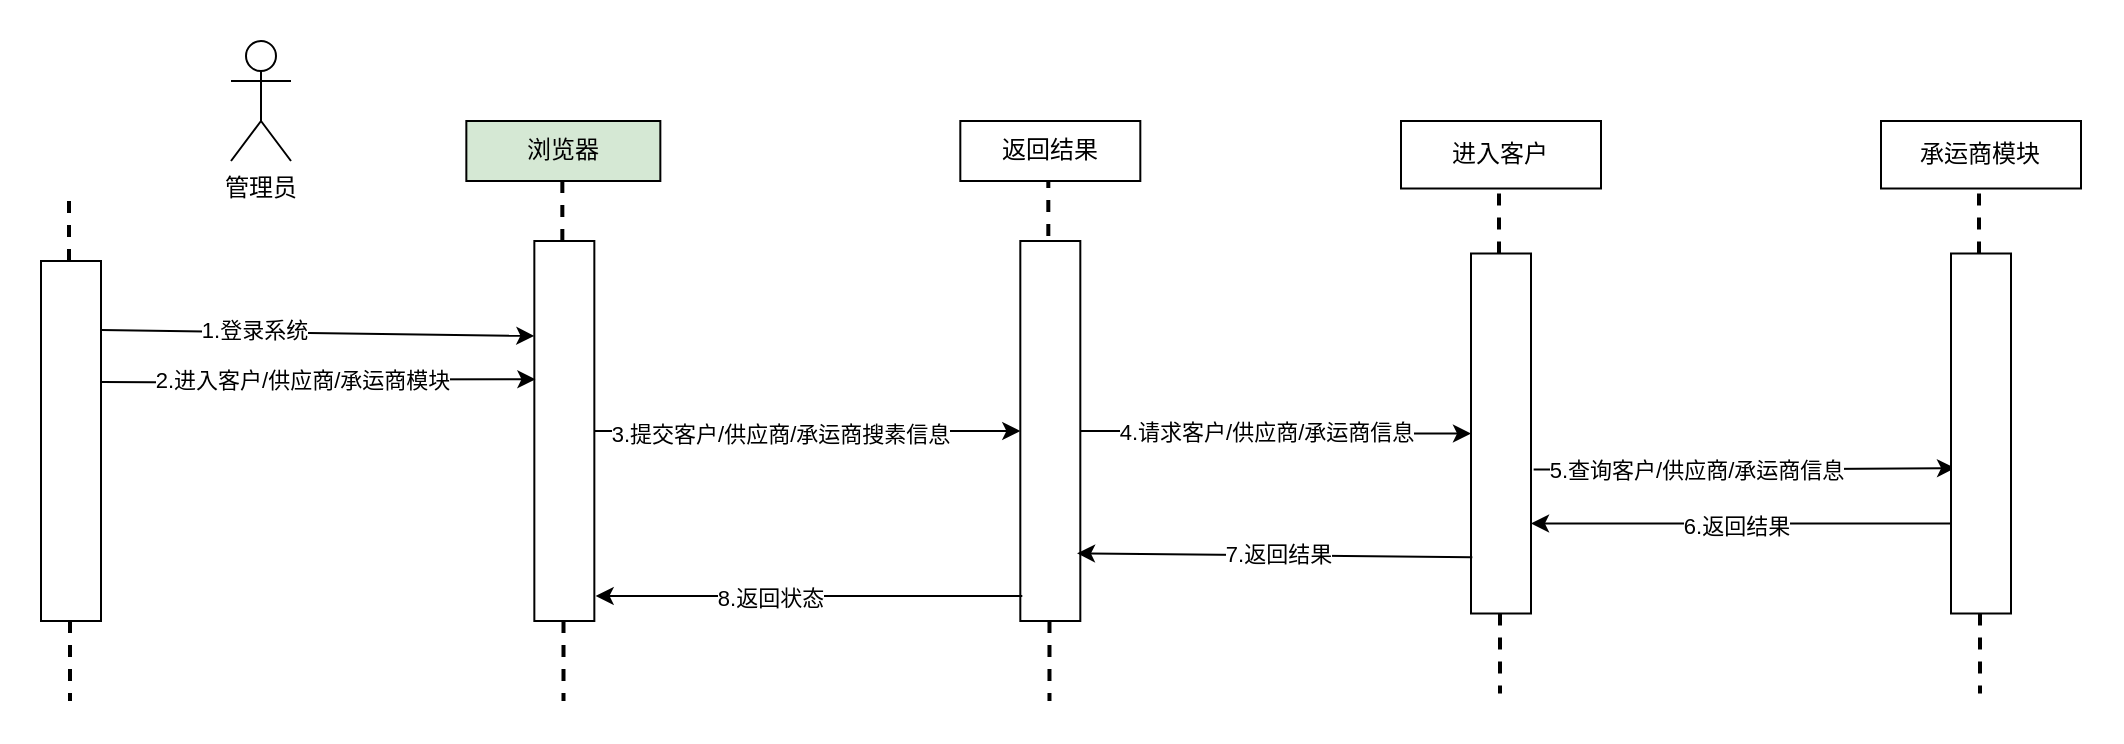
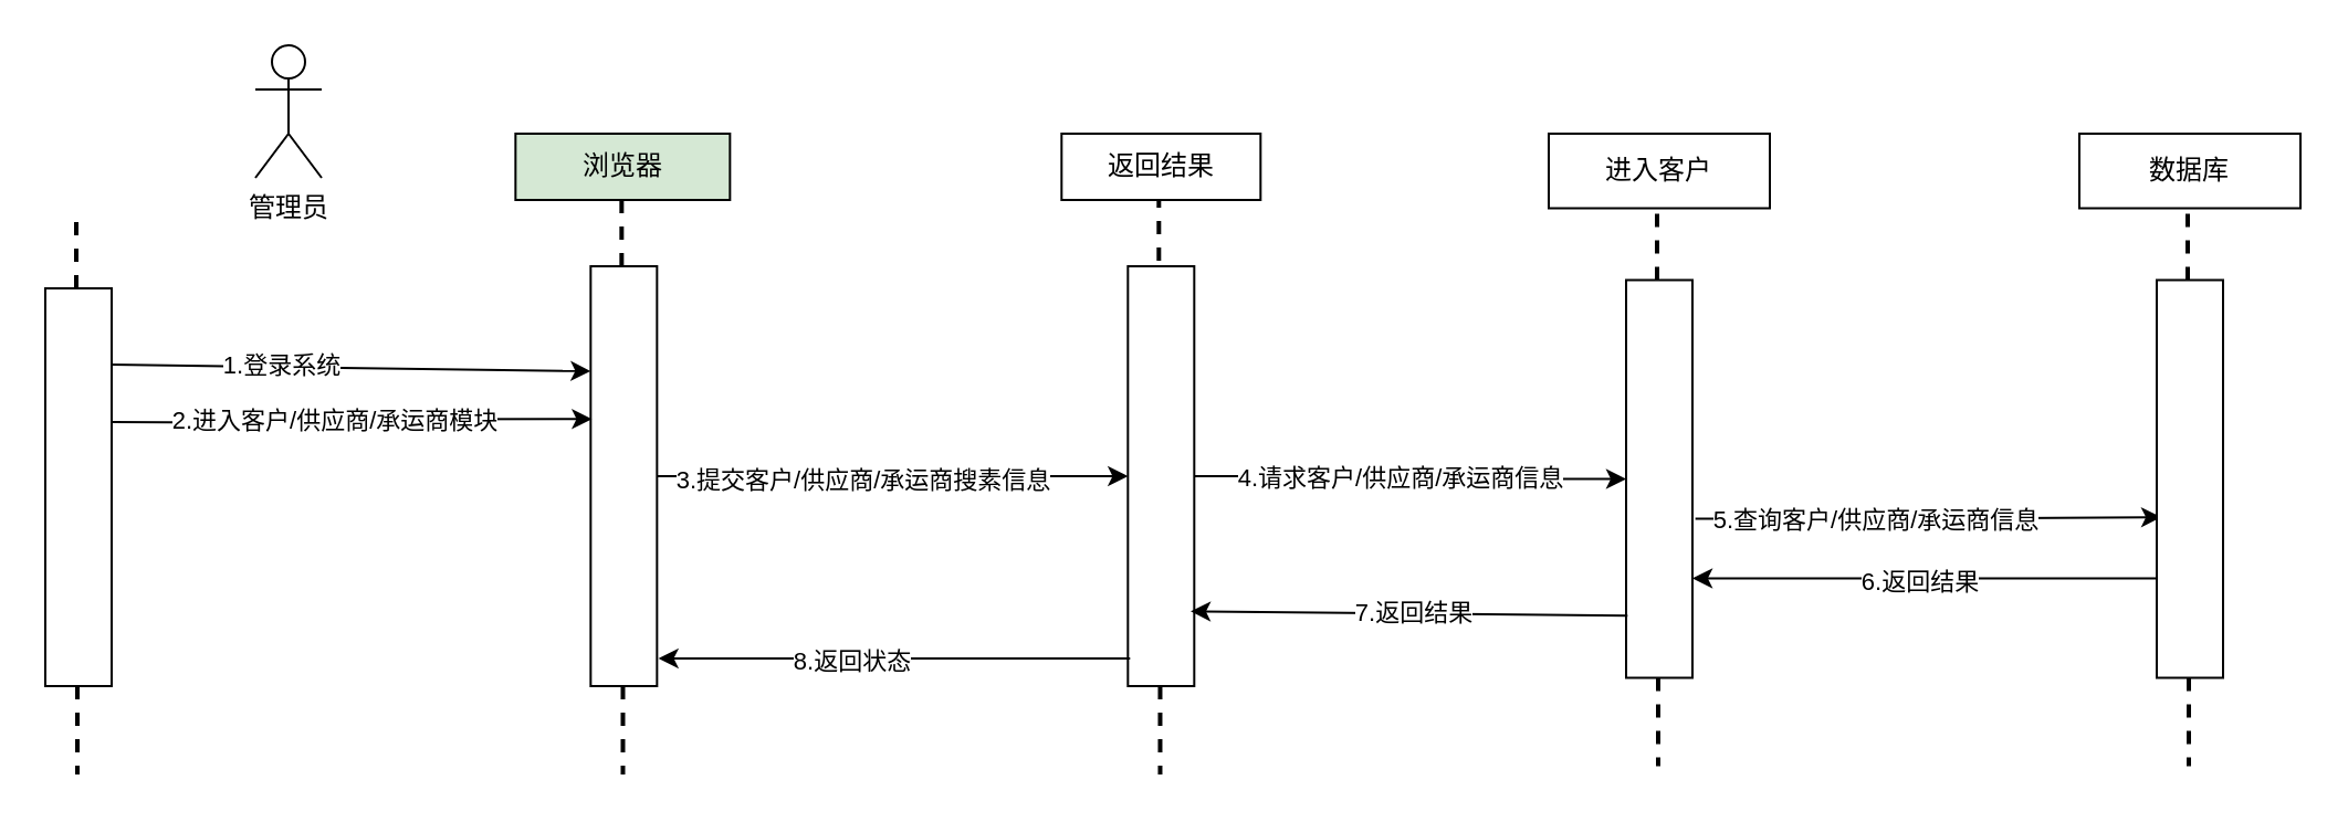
  <mxCell id="0" />
  <mxCell id="1" parent="0" />
  <mxCell id="2" value="" style="rounded=0;whiteSpace=wrap;html=1;" vertex="1" parent="1"><mxGeometry x="20" y="130" width="30" height="180" as="geometry" /></mxCell>
  <mxCell id="3" value="" style="endArrow=none;dashed=1;html=1;strokeWidth=2;rounded=0;" edge="1" parent="1"><mxGeometry width="50" height="50" relative="1" as="geometry"><mxPoint x="34" y="130" as="sourcePoint" /><mxPoint x="34" y="100" as="targetPoint" /></mxGeometry></mxCell>
  <mxCell id="4" value="" style="endArrow=none;dashed=1;html=1;strokeWidth=2;rounded=0;" edge="1" parent="1"><mxGeometry width="50" height="50" relative="1" as="geometry"><mxPoint x="34.5" y="310" as="sourcePoint" /><mxPoint x="34.5" y="350" as="targetPoint" /></mxGeometry></mxCell>
  <mxCell id="5" style="edgeStyle=orthogonalEdgeStyle;rounded=0;orthogonalLoop=1;jettySize=auto;html=1;exitX=1;exitY=0.5;exitDx=0;exitDy=0;entryX=0;entryY=0.5;entryDx=0;entryDy=0;" edge="1" parent="1" source="7" target="10"><mxGeometry relative="1" as="geometry" /></mxCell>
  <mxCell id="6" value="3.提交客户/供应商/承运商搜素信息" style="edgeLabel;html=1;align=center;verticalAlign=middle;resizable=0;points=[];" vertex="1" connectable="0" parent="5"><mxGeometry x="-0.162" y="2" relative="1" as="geometry"><mxPoint x="4" y="3" as="offset" /></mxGeometry></mxCell>
  <mxCell id="7" value="" style="rounded=0;whiteSpace=wrap;html=1;" vertex="1" parent="1"><mxGeometry x="266.67" y="120" width="30" height="190" as="geometry" /></mxCell>
  <mxCell id="8" value="" style="endArrow=none;dashed=1;html=1;strokeWidth=2;rounded=0;" edge="1" parent="1"><mxGeometry width="50" height="50" relative="1" as="geometry"><mxPoint x="280.67" y="120" as="sourcePoint" /><mxPoint x="280.67" y="90" as="targetPoint" /></mxGeometry></mxCell>
  <mxCell id="9" value="" style="endArrow=none;dashed=1;html=1;strokeWidth=2;rounded=0;" edge="1" parent="1"><mxGeometry width="50" height="50" relative="1" as="geometry"><mxPoint x="281.25" y="310" as="sourcePoint" /><mxPoint x="281.25" y="350" as="targetPoint" /></mxGeometry></mxCell>
  <mxCell id="10" value="" style="rounded=0;whiteSpace=wrap;html=1;" vertex="1" parent="1"><mxGeometry x="509.66" y="120" width="30" height="190" as="geometry" /></mxCell>
  <mxCell id="11" value="" style="endArrow=none;dashed=1;html=1;strokeWidth=2;rounded=0;" edge="1" parent="1"><mxGeometry width="50" height="50" relative="1" as="geometry"><mxPoint x="523.66" y="117.5" as="sourcePoint" /><mxPoint x="523.66" y="87.5" as="targetPoint" /></mxGeometry></mxCell>
  <mxCell id="12" value="" style="endArrow=none;dashed=1;html=1;strokeWidth=2;rounded=0;" edge="1" parent="1"><mxGeometry width="50" height="50" relative="1" as="geometry"><mxPoint x="524.24" y="310" as="sourcePoint" /><mxPoint x="524.24" y="350" as="targetPoint" /></mxGeometry></mxCell>
  <mxCell id="13" style="edgeStyle=orthogonalEdgeStyle;rounded=0;orthogonalLoop=1;jettySize=auto;html=1;exitX=1.044;exitY=0.6;exitDx=0;exitDy=0;exitPerimeter=0;entryX=0.067;entryY=0.596;entryDx=0;entryDy=0;entryPerimeter=0;" edge="1" parent="1" source="15" target="24"><mxGeometry relative="1" as="geometry"><mxPoint x="830" y="234" as="targetPoint" /></mxGeometry></mxCell>
  <mxCell id="14" value="5.查询客户/供应商/承运商信息" style="edgeLabel;html=1;align=center;verticalAlign=middle;resizable=0;points=[];" vertex="1" connectable="0" parent="13"><mxGeometry x="-0.236" relative="1" as="geometry"><mxPoint as="offset" /></mxGeometry></mxCell>
  <mxCell id="15" value="" style="rounded=0;whiteSpace=wrap;html=1;" vertex="1" parent="1"><mxGeometry x="735" y="126.25" width="30" height="180" as="geometry" /></mxCell>
  <mxCell id="16" value="" style="endArrow=none;dashed=1;html=1;strokeWidth=2;rounded=0;" edge="1" parent="1"><mxGeometry width="50" height="50" relative="1" as="geometry"><mxPoint x="749" y="126.25" as="sourcePoint" /><mxPoint x="749" y="96.25" as="targetPoint" /></mxGeometry></mxCell>
  <mxCell id="17" value="" style="endArrow=none;dashed=1;html=1;strokeWidth=2;rounded=0;" edge="1" parent="1"><mxGeometry width="50" height="50" relative="1" as="geometry"><mxPoint x="749.5" y="306.25" as="sourcePoint" /><mxPoint x="749.5" y="346.25" as="targetPoint" /></mxGeometry></mxCell>
  <mxCell id="18" value="管理员" style="shape=umlActor;verticalLabelPosition=bottom;verticalAlign=top;html=1;outlineConnect=0;" vertex="1" parent="1"><mxGeometry x="115" y="20" width="30" height="60" as="geometry" /></mxCell>
  <mxCell id="19" value="浏览器" style="rounded=0;whiteSpace=wrap;html=1;fillColor=#d5e8d4;" vertex="1" parent="1"><mxGeometry x="232.67" y="60" width="97" height="30" as="geometry" /></mxCell>
  <mxCell id="20" value="返回结果" style="rounded=0;whiteSpace=wrap;html=1;" vertex="1" parent="1"><mxGeometry x="479.66" y="60" width="90" height="30" as="geometry" /></mxCell>
  <mxCell id="21" value="进入客户" style="rounded=0;whiteSpace=wrap;html=1;" vertex="1" parent="1"><mxGeometry x="700" y="60" width="100" height="33.75" as="geometry" /></mxCell>
  <mxCell id="22" style="edgeStyle=orthogonalEdgeStyle;rounded=0;orthogonalLoop=1;jettySize=auto;html=1;exitX=0;exitY=0.75;exitDx=0;exitDy=0;entryX=1;entryY=0.75;entryDx=0;entryDy=0;" edge="1" parent="1" source="24" target="15"><mxGeometry relative="1" as="geometry" /></mxCell>
  <mxCell id="23" value="6.返回结果" style="edgeLabel;html=1;align=center;verticalAlign=middle;resizable=0;points=[];" vertex="1" connectable="0" parent="22"><mxGeometry x="0.024" y="1" relative="1" as="geometry"><mxPoint as="offset" /></mxGeometry></mxCell>
  <mxCell id="24" value="" style="rounded=0;whiteSpace=wrap;html=1;" vertex="1" parent="1"><mxGeometry x="975" y="126.25" width="30" height="180" as="geometry" /></mxCell>
  <mxCell id="25" value="" style="endArrow=none;dashed=1;html=1;strokeWidth=2;rounded=0;" edge="1" parent="1"><mxGeometry width="50" height="50" relative="1" as="geometry"><mxPoint x="989" y="126.25" as="sourcePoint" /><mxPoint x="989" y="96.25" as="targetPoint" /></mxGeometry></mxCell>
  <mxCell id="26" value="" style="endArrow=none;dashed=1;html=1;strokeWidth=2;rounded=0;" edge="1" parent="1"><mxGeometry width="50" height="50" relative="1" as="geometry"><mxPoint x="989.5" y="306.25" as="sourcePoint" /><mxPoint x="989.5" y="346.25" as="targetPoint" /></mxGeometry></mxCell>
- <mxCell id="27" value="承运商模块" style="rounded=0;whiteSpace=wrap;html=1;" vertex="1" parent="1"><mxGeometry x="940" y="60" width="100" height="33.75" as="geometry" /></mxCell>
+ <mxCell id="27" value="数据库" style="rounded=0;whiteSpace=wrap;html=1;" vertex="1" parent="1"><mxGeometry x="940" y="60" width="100" height="33.75" as="geometry" /></mxCell>
  <mxCell id="28" value="" style="endArrow=classic;html=1;rounded=0;entryX=0;entryY=0.25;entryDx=0;entryDy=0;exitX=1.006;exitY=0.192;exitDx=0;exitDy=0;exitPerimeter=0;" edge="1" parent="1" source="2" target="7"><mxGeometry width="50" height="50" relative="1" as="geometry"><mxPoint x="70" y="165" as="sourcePoint" /><mxPoint x="180" y="159" as="targetPoint" /></mxGeometry></mxCell>
  <mxCell id="29" value="1.登录系统" style="edgeLabel;html=1;align=center;verticalAlign=middle;resizable=0;points=[];" vertex="1" connectable="0" parent="28"><mxGeometry x="-0.113" y="1" relative="1" as="geometry"><mxPoint x="-20" as="offset" /></mxGeometry></mxCell>
  <mxCell id="30" style="edgeStyle=orthogonalEdgeStyle;rounded=0;orthogonalLoop=1;jettySize=auto;html=1;exitX=1;exitY=0.25;exitDx=0;exitDy=0;entryX=0.018;entryY=0.364;entryDx=0;entryDy=0;entryPerimeter=0;" edge="1" parent="1" target="7"><mxGeometry relative="1" as="geometry"><mxPoint x="50.33" y="190.46" as="sourcePoint" /><mxPoint x="189" y="190" as="targetPoint" /></mxGeometry></mxCell>
  <mxCell id="31" value="2.进入客户/供应商/承运商模块" style="edgeLabel;html=1;align=center;verticalAlign=middle;resizable=0;points=[];" vertex="1" connectable="0" parent="30"><mxGeometry x="-0.116" relative="1" as="geometry"><mxPoint x="3" y="-1" as="offset" /></mxGeometry></mxCell>
  <mxCell id="32" style="edgeStyle=orthogonalEdgeStyle;rounded=0;orthogonalLoop=1;jettySize=auto;html=1;entryX=0;entryY=0.5;entryDx=0;entryDy=0;exitX=1;exitY=0.5;exitDx=0;exitDy=0;" edge="1" parent="1" source="10" target="15"><mxGeometry relative="1" as="geometry"><mxPoint x="464.33" y="216" as="sourcePoint" /></mxGeometry></mxCell>
  <mxCell id="33" value="4.请求客户/供应商/承运商信息" style="edgeLabel;html=1;align=center;verticalAlign=middle;resizable=0;points=[];" vertex="1" connectable="0" parent="32"><mxGeometry x="-0.182" y="-1" relative="1" as="geometry"><mxPoint x="13" y="-1" as="offset" /></mxGeometry></mxCell>
  <mxCell id="34" value="" style="endArrow=classic;html=1;rounded=0;exitX=0.022;exitY=0.844;exitDx=0;exitDy=0;exitPerimeter=0;entryX=0.945;entryY=0.822;entryDx=0;entryDy=0;entryPerimeter=0;" edge="1" parent="1" source="15" target="10"><mxGeometry width="50" height="50" relative="1" as="geometry"><mxPoint x="569.33" y="279.97" as="sourcePoint" /><mxPoint x="459.32" y="280" as="targetPoint" /></mxGeometry></mxCell>
  <mxCell id="35" value="7.返回结果" style="edgeLabel;html=1;align=center;verticalAlign=middle;resizable=0;points=[];" vertex="1" connectable="0" parent="34"><mxGeometry x="-0.021" y="-1" relative="1" as="geometry"><mxPoint as="offset" /></mxGeometry></mxCell>
  <mxCell id="36" value="" style="endArrow=classic;html=1;rounded=0;entryX=1.022;entryY=0.934;entryDx=0;entryDy=0;entryPerimeter=0;exitX=0.033;exitY=0.934;exitDx=0;exitDy=0;exitPerimeter=0;" edge="1" parent="1" source="10" target="7"><mxGeometry width="50" height="50" relative="1" as="geometry"><mxPoint x="430" y="300" as="sourcePoint" /><mxPoint x="410" y="250" as="targetPoint" /></mxGeometry></mxCell>
  <mxCell id="37" value="8.返回状态" style="edgeLabel;html=1;align=center;verticalAlign=middle;resizable=0;points=[];" vertex="1" connectable="0" parent="36"><mxGeometry x="0.182" y="1" relative="1" as="geometry"><mxPoint as="offset" /></mxGeometry></mxCell>
